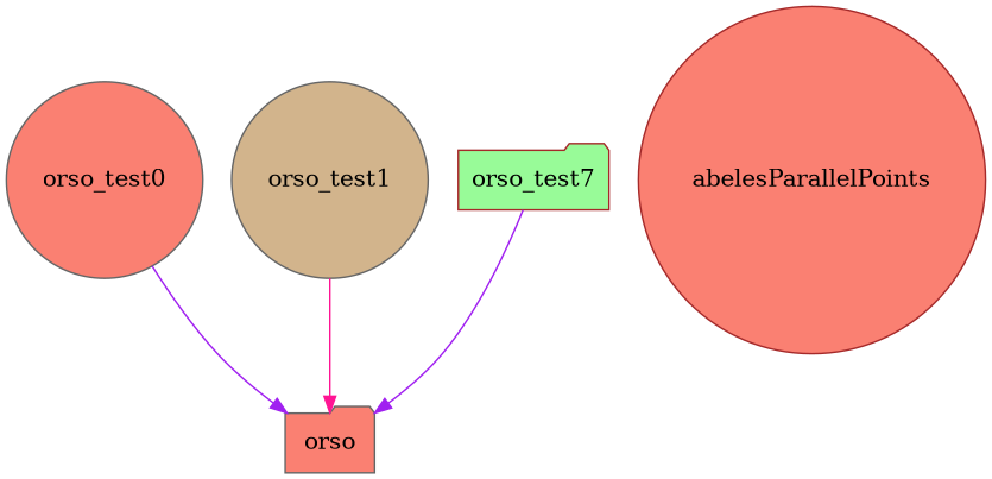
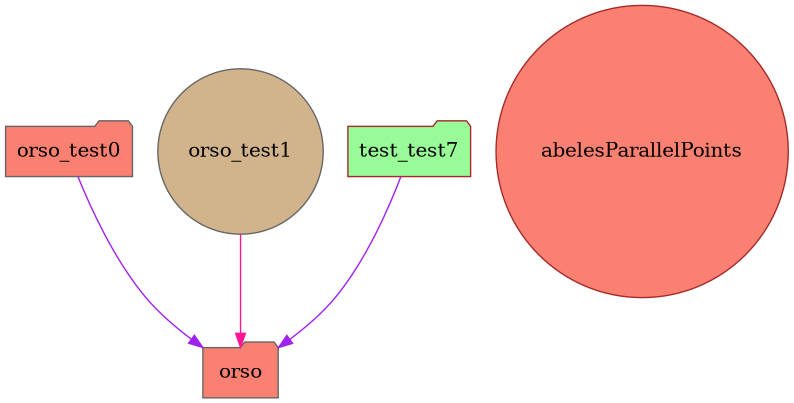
  digraph {
    node [color=gray40 fillcolor=salmon shape=circle style=filled]
    edge [color=purple]
-   orso_test0
+   orso_test0 [shape=folder]
    n2 [label=orso shape=folder]
    orso_test1 [fillcolor=tan]
-   orso_test7 [color=brown fillcolor=palegreen shape=folder]
+   orso_test7 [color=brown fillcolor=palegreen shape=folder label=test_test7]
    abelesParallelPoints [color=brown]
    orso_test0 -> n2
    orso_test1 -> n2 [color=deeppink]
    orso_test7 -> n2
  }
